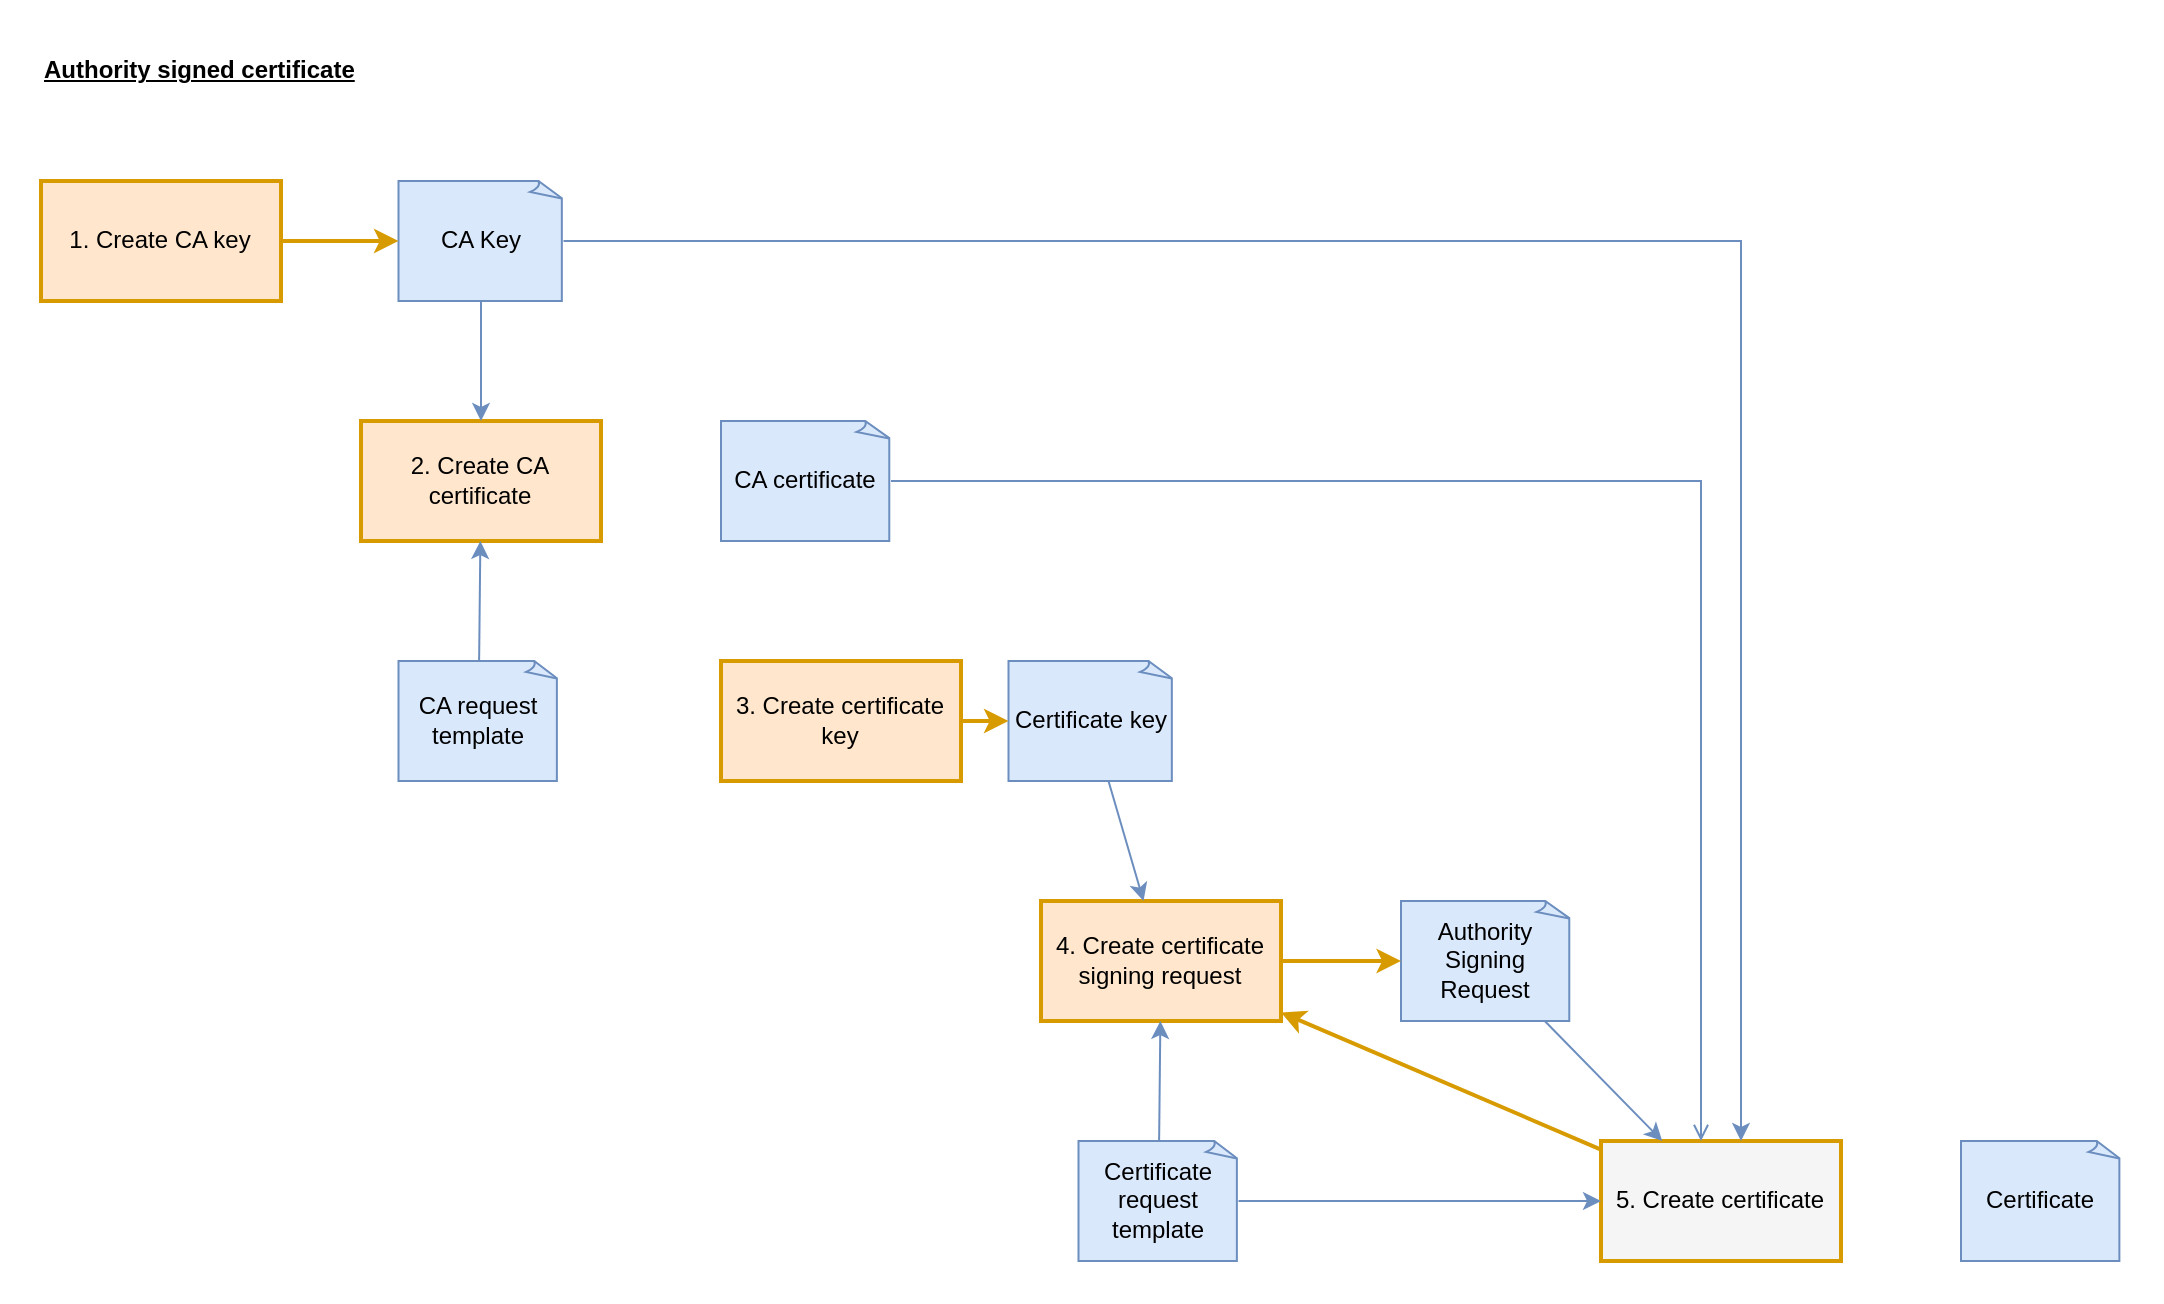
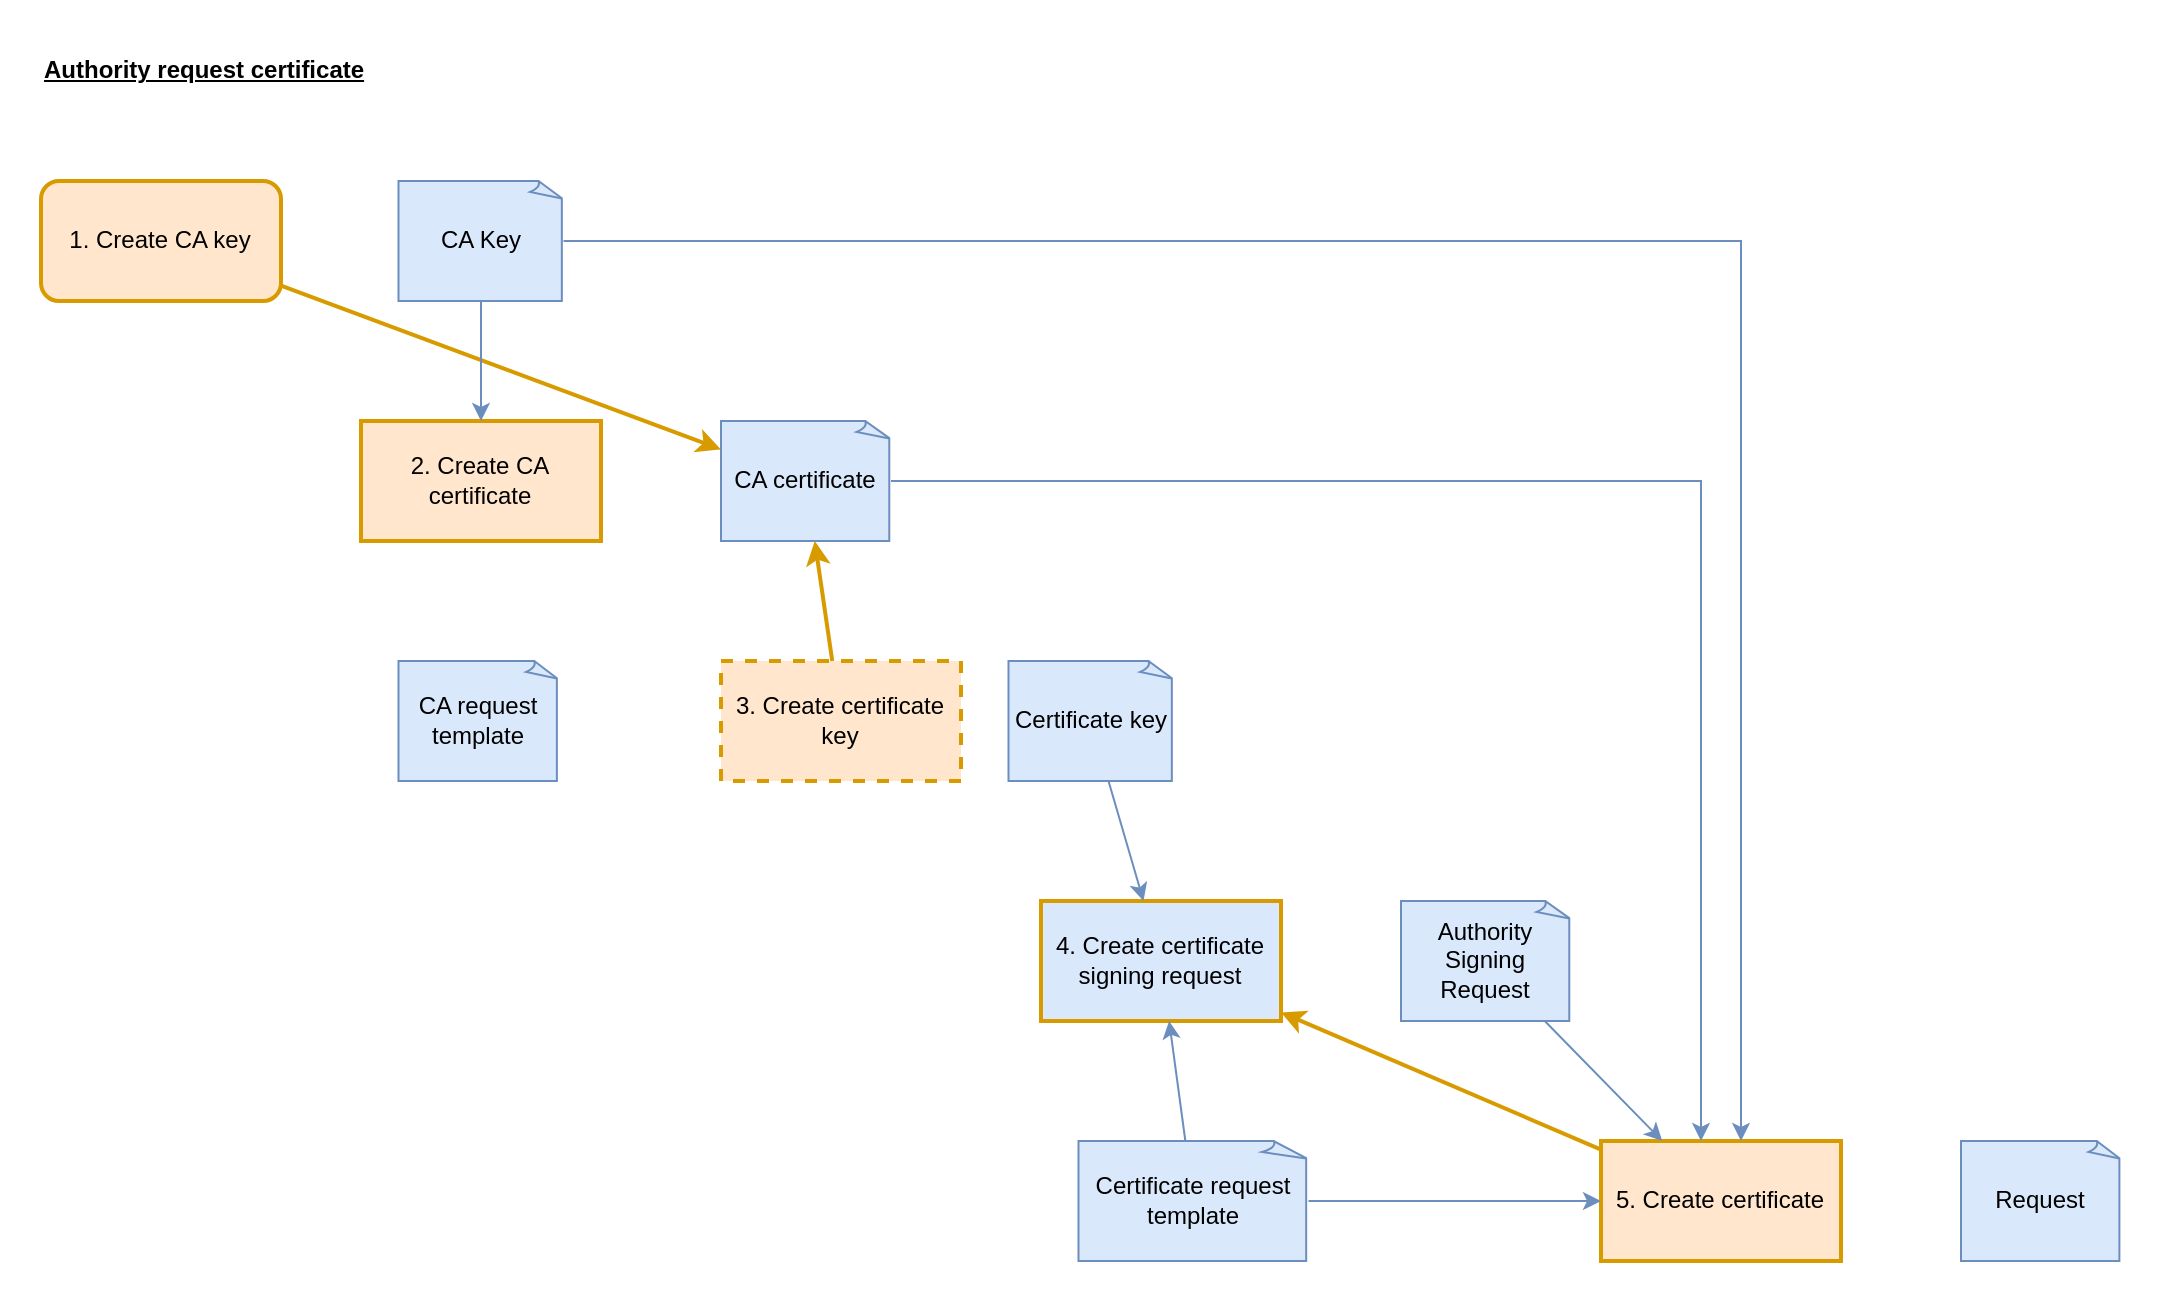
  <mxCell id="0" />
  <mxCell id="1" parent="0" />
- <mxCell id="2" value="3. Create certificate key" style="rounded=0;whiteSpace=wrap;html=1;fillColor=#ffe6cc;strokeColor=#d79b00;strokeWidth=2;" vertex="1" parent="1"><mxGeometry x="360" y="330" width="120" height="60" as="geometry" /></mxCell>
- <mxCell id="3" value="4. Create certificate signing request" style="rounded=0;whiteSpace=wrap;html=1;fillColor=#ffe6cc;strokeColor=#d79b00;strokeWidth=2;" vertex="1" parent="1"><mxGeometry x="520" y="450" width="120" height="60" as="geometry" /></mxCell>
+ <mxCell id="2" value="3. Create certificate key" style="rounded=0;whiteSpace=wrap;html=1;fillColor=#ffe6cc;strokeColor=#d79b00;strokeWidth=2;dashed=1;" vertex="1" parent="1"><mxGeometry x="360" y="330" width="120" height="60" as="geometry" /></mxCell>
+ <mxCell id="3" value="4. Create certificate signing request" style="rounded=0;whiteSpace=wrap;html=1;fillColor=#dae8fc;strokeColor=#d79b00;strokeWidth=2;" vertex="1" parent="1"><mxGeometry x="520" y="450" width="120" height="60" as="geometry" /></mxCell>
  <mxCell id="4" value="Certificate key" style="whiteSpace=wrap;html=1;shape=mxgraph.basic.document;fillColor=#dae8fc;strokeColor=#6c8ebf;" vertex="1" parent="1"><mxGeometry x="503.75" y="330" width="82.5" height="60" as="geometry" /></mxCell>
  <mxCell id="5" value="Authority Signing Request" style="whiteSpace=wrap;html=1;shape=mxgraph.basic.document;fillColor=#dae8fc;strokeColor=#6c8ebf;" vertex="1" parent="1"><mxGeometry x="700" y="450" width="85" height="60" as="geometry" /></mxCell>
- <mxCell id="6" value="Certificate request template" style="whiteSpace=wrap;html=1;shape=mxgraph.basic.document;fillColor=#dae8fc;strokeColor=#6c8ebf;" vertex="1" parent="1"><mxGeometry x="538.75" y="570" width="80" height="60" as="geometry" /></mxCell>
- <mxCell id="7" value="5. Create certificate" style="rounded=0;whiteSpace=wrap;html=1;fillColor=#f5f5f5;strokeColor=#d79b00;strokeWidth=2;" vertex="1" parent="1"><mxGeometry x="800" y="570" width="120" height="60" as="geometry" /></mxCell>
- <mxCell id="8" value="" style="endArrow=classic;html=1;rounded=0;strokeWidth=2;fillColor=#ffe6cc;strokeColor=#d79b00;" edge="1" parent="1" source="2" target="4"><mxGeometry width="50" height="50" relative="1" as="geometry"><mxPoint x="760" y="590" as="sourcePoint" /><mxPoint x="810" y="540" as="targetPoint" /></mxGeometry></mxCell>
+ <mxCell id="6" value="Certificate request template" style="whiteSpace=wrap;html=1;shape=mxgraph.basic.document;fillColor=#dae8fc;strokeColor=#6c8ebf;" vertex="1" parent="1"><mxGeometry x="538.75" y="570" width="115" height="60" as="geometry" /></mxCell>
+ <mxCell id="7" value="5. Create certificate" style="rounded=0;whiteSpace=wrap;html=1;fillColor=#ffe6cc;strokeColor=#d79b00;strokeWidth=2;" vertex="1" parent="1"><mxGeometry x="800" y="570" width="120" height="60" as="geometry" /></mxCell>
+ <mxCell id="8" value="" style="endArrow=classic;html=1;rounded=0;strokeWidth=2;fillColor=#ffe6cc;strokeColor=#d79b00;" edge="1" parent="1" source="2" target="20"><mxGeometry width="50" height="50" relative="1" as="geometry"><mxPoint x="760" y="590" as="sourcePoint" /><mxPoint x="810" y="540" as="targetPoint" /></mxGeometry></mxCell>
  <mxCell id="9" value="" style="endArrow=classic;html=1;rounded=0;fillColor=#dae8fc;strokeColor=#6c8ebf;" edge="1" parent="1" source="4" target="3"><mxGeometry width="50" height="50" relative="1" as="geometry"><mxPoint x="760" y="590" as="sourcePoint" /><mxPoint x="650" y="470" as="targetPoint" /></mxGeometry></mxCell>
  <mxCell id="10" value="" style="endArrow=classic;html=1;rounded=0;fillColor=#dae8fc;strokeColor=#6c8ebf;" edge="1" parent="1" source="6" target="3"><mxGeometry width="50" height="50" relative="1" as="geometry"><mxPoint x="760" y="590" as="sourcePoint" /><mxPoint x="810" y="540" as="targetPoint" /></mxGeometry></mxCell>
- <mxCell id="11" value="" style="endArrow=classic;html=1;rounded=0;strokeWidth=2;fillColor=#ffe6cc;strokeColor=#d79b00;" edge="1" parent="1" source="3" target="5"><mxGeometry width="50" height="50" relative="1" as="geometry"><mxPoint x="720" y="480" as="sourcePoint" /><mxPoint x="810" y="540" as="targetPoint" /></mxGeometry></mxCell>
- <mxCell id="12" value="Certificate" style="whiteSpace=wrap;html=1;shape=mxgraph.basic.document;fillColor=#dae8fc;strokeColor=#6c8ebf;" vertex="1" parent="1"><mxGeometry x="980" y="570" width="80" height="60" as="geometry" /></mxCell>
+ <mxCell id="12" value="Request" style="whiteSpace=wrap;html=1;shape=mxgraph.basic.document;fillColor=#dae8fc;strokeColor=#6c8ebf;" vertex="1" parent="1"><mxGeometry x="980" y="570" width="80" height="60" as="geometry" /></mxCell>
  <mxCell id="13" value="" style="endArrow=classic;html=1;rounded=0;fillColor=#dae8fc;strokeColor=#6c8ebf;" edge="1" parent="1" source="5" target="7"><mxGeometry width="50" height="50" relative="1" as="geometry"><mxPoint x="760" y="590" as="sourcePoint" /><mxPoint x="810" y="540" as="targetPoint" /></mxGeometry></mxCell>
  <mxCell id="14" value="" style="endArrow=classic;html=1;rounded=0;fillColor=#dae8fc;strokeColor=#6c8ebf;elbow=vertical;" edge="1" parent="1" source="6" target="7"><mxGeometry width="50" height="50" relative="1" as="geometry"><mxPoint x="680" y="500" as="sourcePoint" /><mxPoint x="810" y="540" as="targetPoint" /></mxGeometry></mxCell>
  <mxCell id="15" value="" style="endArrow=classic;html=1;rounded=0;strokeWidth=2;fillColor=#ffe6cc;strokeColor=#d79b00;" edge="1" parent="1" source="7" target="3"><mxGeometry width="50" height="50" relative="1" as="geometry"><mxPoint x="750" y="630" as="sourcePoint" /><mxPoint x="800" y="580" as="targetPoint" /></mxGeometry></mxCell>
- <mxCell id="16" value="Authority signed certificate" style="text;html=1;align=left;verticalAlign=middle;whiteSpace=wrap;rounded=0;fontStyle=5" vertex="1" parent="1"><mxGeometry x="20" y="20" width="240" height="30" as="geometry" /></mxCell>
- <mxCell id="17" value="1. Create CA key" style="rounded=0;whiteSpace=wrap;html=1;fillColor=#ffe6cc;strokeColor=#d79b00;strokeWidth=2;" vertex="1" parent="1"><mxGeometry x="20" y="90" width="120" height="60" as="geometry" /></mxCell>
+ <mxCell id="16" value="Authority request certificate" style="text;html=1;align=left;verticalAlign=middle;whiteSpace=wrap;rounded=0;fontStyle=5" vertex="1" parent="1"><mxGeometry x="20" y="20" width="240" height="30" as="geometry" /></mxCell>
+ <mxCell id="17" value="1. Create CA key" style="whiteSpace=wrap;html=1;fillColor=#ffe6cc;strokeColor=#d79b00;strokeWidth=2;rounded=1;" vertex="1" parent="1"><mxGeometry x="20" y="90" width="120" height="60" as="geometry" /></mxCell>
  <mxCell id="18" value="2. Create CA certificate" style="rounded=0;whiteSpace=wrap;html=1;fillColor=#ffe6cc;strokeColor=#d79b00;strokeWidth=2;" vertex="1" parent="1"><mxGeometry x="180" width="120" height="60" as="geometry" y="210" /></mxCell>
  <mxCell id="19" value="CA Key" style="whiteSpace=wrap;html=1;shape=mxgraph.basic.document;fillColor=#dae8fc;strokeColor=#6c8ebf;" vertex="1" parent="1"><mxGeometry x="198.75" y="90" width="82.5" height="60" as="geometry" /></mxCell>
  <mxCell id="20" value="CA certificate" style="whiteSpace=wrap;html=1;shape=mxgraph.basic.document;fillColor=#dae8fc;strokeColor=#6c8ebf;" vertex="1" parent="1"><mxGeometry x="360" width="85" height="60" as="geometry" y="210" /></mxCell>
  <mxCell id="21" value="CA request template" style="whiteSpace=wrap;html=1;shape=mxgraph.basic.document;fillColor=#dae8fc;strokeColor=#6c8ebf;" vertex="1" parent="1"><mxGeometry x="198.75" y="330" width="80" height="60" as="geometry" /></mxCell>
- <mxCell id="22" value="" style="endArrow=classic;html=1;rounded=0;strokeWidth=2;fillColor=#ffe6cc;strokeColor=#d79b00;" edge="1" parent="1" source="17" target="19"><mxGeometry width="50" height="50" relative="1" as="geometry"><mxPoint x="420" y="370" as="sourcePoint" /><mxPoint x="470" y="320" as="targetPoint" /></mxGeometry></mxCell>
- <mxCell id="23" value="" style="endArrow=classic;html=1;rounded=0;fillColor=#dae8fc;strokeColor=#6c8ebf;" edge="1" parent="1" source="21" target="18"><mxGeometry width="50" height="50" relative="1" as="geometry"><mxPoint x="420" y="370" as="sourcePoint" /><mxPoint x="470" y="320" as="targetPoint" /></mxGeometry></mxCell>
+ <mxCell id="22" value="" style="endArrow=classic;html=1;rounded=0;strokeWidth=2;fillColor=#ffe6cc;strokeColor=#d79b00;" edge="1" parent="1" source="17" target="20"><mxGeometry width="50" height="50" relative="1" as="geometry"><mxPoint x="420" y="370" as="sourcePoint" /><mxPoint x="470" y="320" as="targetPoint" /></mxGeometry></mxCell>
  <mxCell id="24" value="" style="endArrow=classic;html=1;rounded=0;fillColor=#dae8fc;strokeColor=#6c8ebf;" edge="1" parent="1" source="19" target="18"><mxGeometry width="50" height="50" relative="1" as="geometry"><mxPoint x="249" y="340" as="sourcePoint" /><mxPoint x="250" y="280" as="targetPoint" /></mxGeometry></mxCell>
  <mxCell id="25" value="" style="endArrow=classic;html=1;rounded=0;fillColor=#dae8fc;strokeColor=#6c8ebf;edgeStyle=orthogonalEdgeStyle;" edge="1" parent="1" source="19" target="7"><mxGeometry width="50" height="50" relative="1" as="geometry"><mxPoint x="590" y="800" as="sourcePoint" /><mxPoint x="590" y="860" as="targetPoint" /><Array as="points"><mxPoint x="870" y="120" /></Array></mxGeometry></mxCell>
- <mxCell id="26" value="" style="endArrow=open;html=1;rounded=0;fillColor=#dae8fc;strokeColor=#6c8ebf;edgeStyle=orthogonalEdgeStyle;" edge="1" parent="1" source="20" target="7"><mxGeometry width="50" height="50" relative="1" as="geometry"><mxPoint x="600" y="810" as="sourcePoint" /><mxPoint x="600" y="870" as="targetPoint" /><Array as="points"><mxPoint x="850" y="240" /></Array></mxGeometry></mxCell>
+ <mxCell id="26" value="" style="endArrow=classic;html=1;rounded=0;fillColor=#dae8fc;strokeColor=#6c8ebf;edgeStyle=orthogonalEdgeStyle;" edge="1" parent="1" source="20" target="7"><mxGeometry width="50" height="50" relative="1" as="geometry"><mxPoint x="600" y="810" as="sourcePoint" /><mxPoint x="600" y="870" as="targetPoint" /><Array as="points"><mxPoint x="850" y="240" /></Array></mxGeometry></mxCell>
